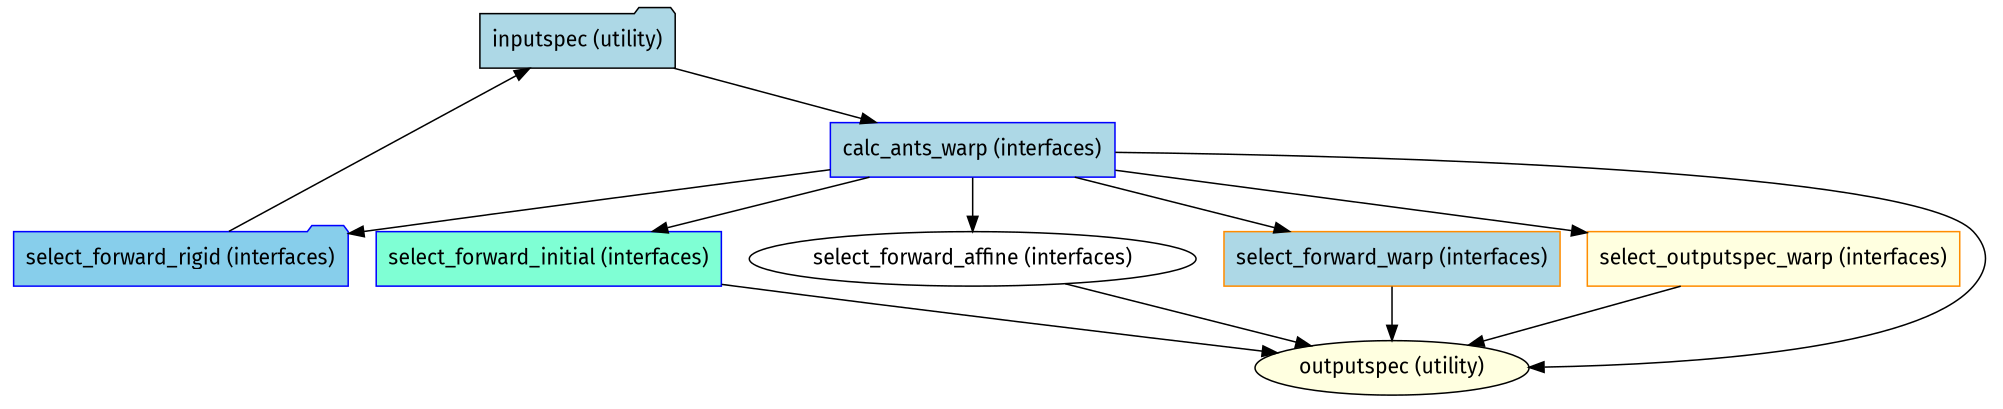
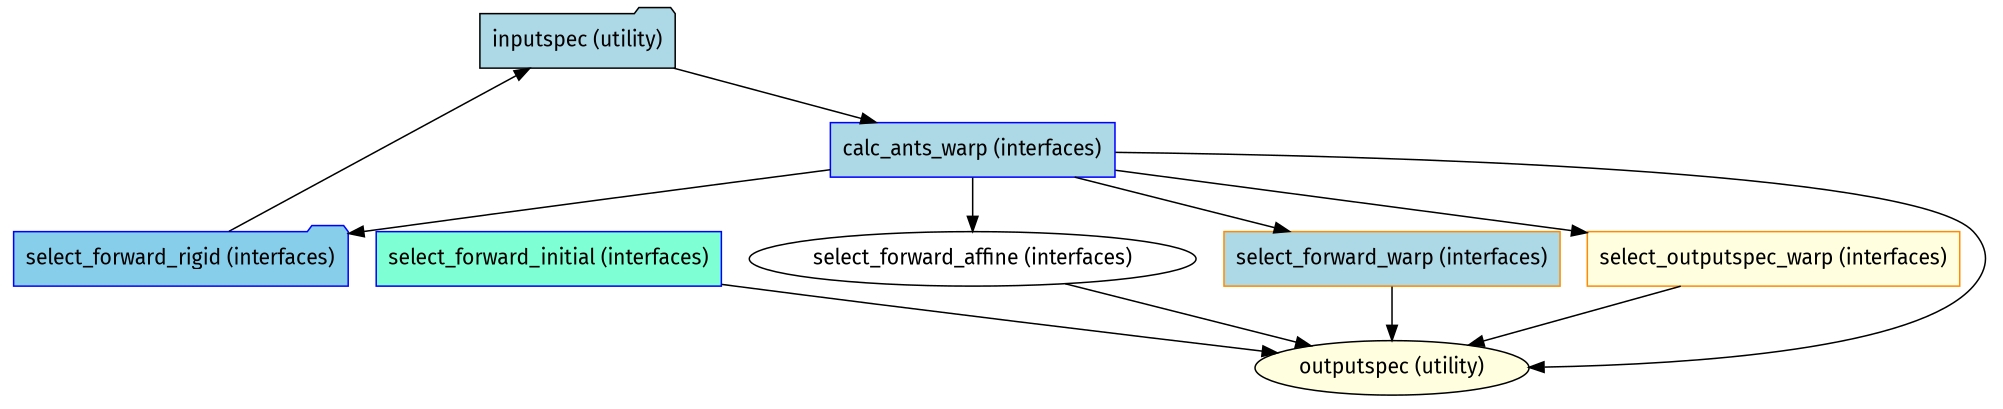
  strict digraph {
    fontname="Fira Sans"
    node [color=black fillcolor=lightblue fontname="Fira Sans" shape=box style=filled]
    edge [fontname="Fira Sans"]
    "inputspec (utility)" [shape=folder]
    "calc_ants_warp (interfaces)" [color=blue]
    "select_forward_initial (interfaces)" [color=blue fillcolor=aquamarine]
    "select_forward_rigid (interfaces)" [color=blue fillcolor=skyblue shape=folder]
    "select_forward_affine (interfaces)" [fillcolor=white shape=ellipse]
    "select_forward_warp (interfaces)" [color=darkorange]
    n7 [color=darkorange fillcolor=lightyellow label="select_outputspec_warp (interfaces)"]
    "outputspec (utility)" [fillcolor=lightyellow shape=ellipse]
    "inputspec (utility)" -> "calc_ants_warp (interfaces)"
-   "calc_ants_warp (interfaces)" -> "select_forward_initial (interfaces)"
    "calc_ants_warp (interfaces)" -> "select_forward_rigid (interfaces)"
    "calc_ants_warp (interfaces)" -> "select_forward_affine (interfaces)"
    "calc_ants_warp (interfaces)" -> "select_forward_warp (interfaces)"
    "calc_ants_warp (interfaces)" -> n7
    "calc_ants_warp (interfaces)" -> "outputspec (utility)"
    "select_forward_initial (interfaces)" -> "outputspec (utility)"
    "select_forward_rigid (interfaces)" -> "inputspec (utility)"
    "select_forward_affine (interfaces)" -> "outputspec (utility)"
    "select_forward_warp (interfaces)" -> "outputspec (utility)"
    n7 -> "outputspec (utility)"
  }
